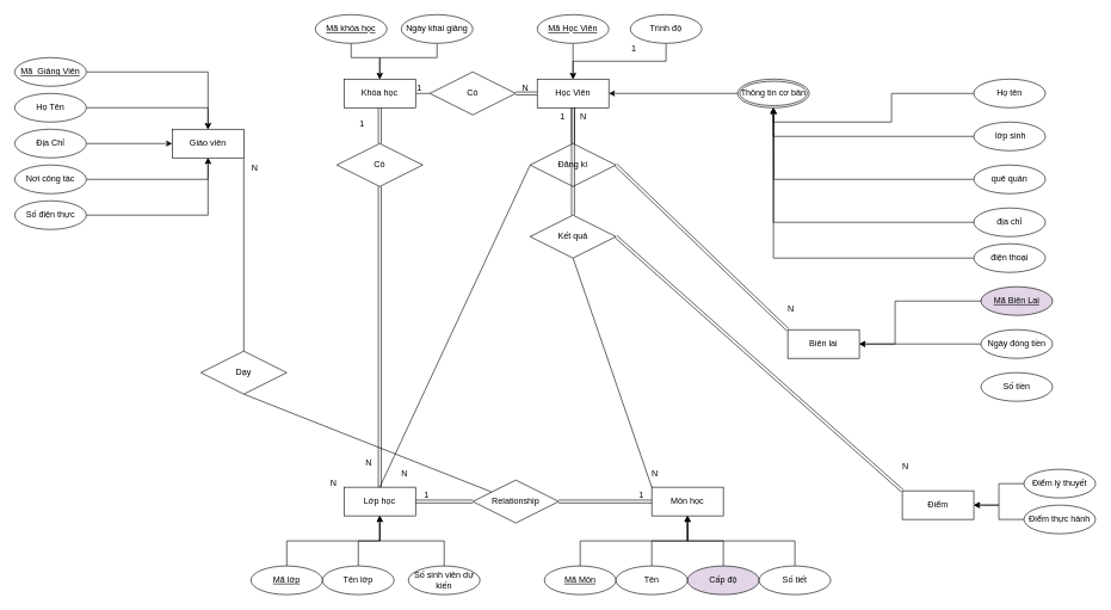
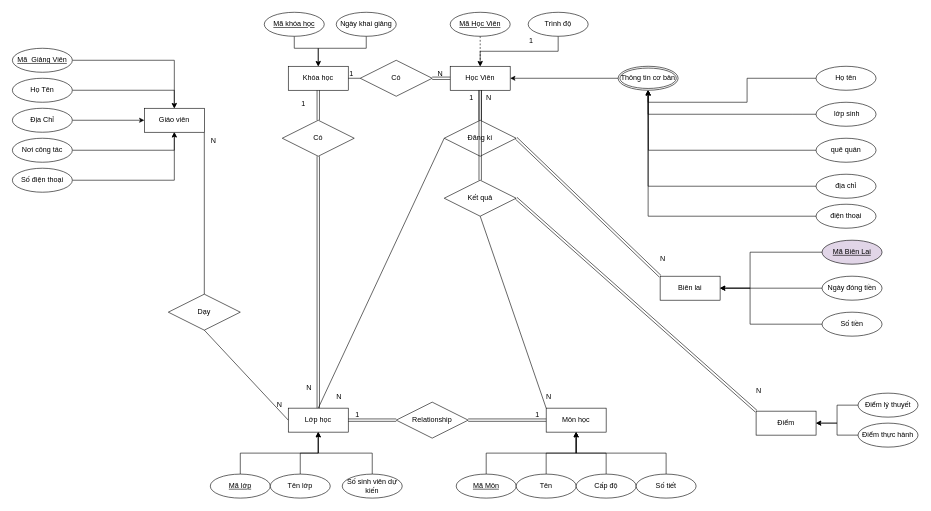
  <mxCell id="0" />
  <mxCell id="1" parent="0" />
  <mxCell id="2" value="Khóa học" style="whiteSpace=wrap;html=1;align=center;" parent="1" vertex="1"><mxGeometry x="480" y="110" width="100" height="40" as="geometry" /></mxCell>
  <mxCell id="3" value="Lớp học" style="whiteSpace=wrap;html=1;align=center;" parent="1" vertex="1"><mxGeometry x="480" y="680" width="100" height="40" as="geometry" /></mxCell>
  <mxCell id="4" value="Môn học" style="whiteSpace=wrap;html=1;align=center;" parent="1" vertex="1"><mxGeometry x="910" y="680" width="100" height="40" as="geometry" /></mxCell>
  <mxCell id="5" value="Học Viên" style="whiteSpace=wrap;html=1;align=center;" parent="1" vertex="1"><mxGeometry x="750" y="110" width="100" height="40" as="geometry" /></mxCell>
  <mxCell id="6" style="edgeStyle=orthogonalEdgeStyle;rounded=0;orthogonalLoop=1;jettySize=auto;html=1;exitX=0.5;exitY=1;exitDx=0;exitDy=0;entryX=0.5;entryY=0;entryDx=0;entryDy=0;" parent="1" source="7" target="2" edge="1"><mxGeometry relative="1" as="geometry"><Array as="points"><mxPoint x="490" y="80" /><mxPoint x="530" y="80" /></Array></mxGeometry></mxCell>
  <mxCell id="7" value="Mã khóa học" style="ellipse;whiteSpace=wrap;html=1;align=center;fontStyle=4;" parent="1" vertex="1"><mxGeometry x="440" y="20" width="100" height="40" as="geometry" /></mxCell>
  <mxCell id="8" style="edgeStyle=orthogonalEdgeStyle;rounded=0;orthogonalLoop=1;jettySize=auto;html=1;exitX=0.5;exitY=1;exitDx=0;exitDy=0;entryX=0.5;entryY=0;entryDx=0;entryDy=0;" parent="1" source="9" target="2" edge="1"><mxGeometry relative="1" as="geometry"><Array as="points"><mxPoint x="610" y="80" /><mxPoint x="530" y="80" /></Array></mxGeometry></mxCell>
  <mxCell id="9" value="Ngày khai giảng" style="ellipse;whiteSpace=wrap;html=1;align=center;" parent="1" vertex="1"><mxGeometry x="560" y="20" width="100" height="40" as="geometry" /></mxCell>
  <mxCell id="10" style="edgeStyle=orthogonalEdgeStyle;rounded=0;orthogonalLoop=1;jettySize=auto;html=1;exitX=0.5;exitY=0;exitDx=0;exitDy=0;entryX=0.5;entryY=1;entryDx=0;entryDy=0;" parent="1" source="11" target="3" edge="1"><mxGeometry relative="1" as="geometry" /></mxCell>
  <mxCell id="11" value="Mã lớp" style="ellipse;whiteSpace=wrap;html=1;align=center;fontStyle=4;" parent="1" vertex="1"><mxGeometry x="350" y="790" width="100" height="40" as="geometry" /></mxCell>
  <mxCell id="12" style="edgeStyle=orthogonalEdgeStyle;rounded=0;orthogonalLoop=1;jettySize=auto;html=1;exitX=0.5;exitY=0;exitDx=0;exitDy=0;entryX=0.5;entryY=1;entryDx=0;entryDy=0;" parent="1" source="13" target="3" edge="1"><mxGeometry relative="1" as="geometry" /></mxCell>
  <mxCell id="13" value="Tên lớp" style="ellipse;whiteSpace=wrap;html=1;align=center;" parent="1" vertex="1"><mxGeometry x="450" y="790" width="100" height="40" as="geometry" /></mxCell>
  <mxCell id="14" style="edgeStyle=orthogonalEdgeStyle;rounded=0;orthogonalLoop=1;jettySize=auto;html=1;exitX=0.5;exitY=0;exitDx=0;exitDy=0;" parent="1" source="15" target="3" edge="1"><mxGeometry relative="1" as="geometry" /></mxCell>
  <mxCell id="15" value="Số sinh viên dự kiến" style="ellipse;whiteSpace=wrap;html=1;align=center;" parent="1" vertex="1"><mxGeometry x="570" y="790" width="100" height="40" as="geometry" /></mxCell>
  <mxCell id="16" style="edgeStyle=orthogonalEdgeStyle;rounded=0;orthogonalLoop=1;jettySize=auto;html=1;exitX=0.5;exitY=0;exitDx=0;exitDy=0;" parent="1" source="17" target="4" edge="1"><mxGeometry relative="1" as="geometry" /></mxCell>
  <mxCell id="17" value="Mã Môn" style="ellipse;whiteSpace=wrap;html=1;align=center;fontStyle=4;" parent="1" vertex="1"><mxGeometry x="760" y="790" width="100" height="40" as="geometry" /></mxCell>
  <mxCell id="18" style="edgeStyle=orthogonalEdgeStyle;rounded=0;orthogonalLoop=1;jettySize=auto;html=1;exitX=0.5;exitY=0;exitDx=0;exitDy=0;" parent="1" source="19" target="4" edge="1"><mxGeometry relative="1" as="geometry" /></mxCell>
  <mxCell id="19" value="Tên" style="ellipse;whiteSpace=wrap;html=1;align=center;" parent="1" vertex="1"><mxGeometry x="860" y="790" width="100" height="40" as="geometry" /></mxCell>
  <mxCell id="20" style="edgeStyle=orthogonalEdgeStyle;rounded=0;orthogonalLoop=1;jettySize=auto;html=1;exitX=0.5;exitY=0;exitDx=0;exitDy=0;" parent="1" source="21" target="4" edge="1"><mxGeometry relative="1" as="geometry" /></mxCell>
- <mxCell id="21" value="Cấp độ" style="ellipse;whiteSpace=wrap;html=1;align=center;fillColor=#e1d5e7;" parent="1" vertex="1"><mxGeometry x="960" y="790" width="100" height="40" as="geometry" /></mxCell>
+ <mxCell id="21" value="Cấp độ" style="ellipse;whiteSpace=wrap;html=1;align=center;" parent="1" vertex="1"><mxGeometry x="960" y="790" width="100" height="40" as="geometry" /></mxCell>
  <mxCell id="22" style="edgeStyle=orthogonalEdgeStyle;rounded=0;orthogonalLoop=1;jettySize=auto;html=1;exitX=0.5;exitY=0;exitDx=0;exitDy=0;" parent="1" source="23" target="4" edge="1"><mxGeometry relative="1" as="geometry" /></mxCell>
  <mxCell id="23" value="Số tiết" style="ellipse;whiteSpace=wrap;html=1;align=center;" parent="1" vertex="1"><mxGeometry x="1060" y="790" width="100" height="40" as="geometry" /></mxCell>
- <mxCell id="24" style="edgeStyle=orthogonalEdgeStyle;rounded=0;orthogonalLoop=1;jettySize=auto;html=1;exitX=0.5;exitY=1;exitDx=0;exitDy=0;" parent="1" source="25" target="5" edge="1"><mxGeometry relative="1" as="geometry" /></mxCell>
+ <mxCell id="24" style="edgeStyle=orthogonalEdgeStyle;rounded=0;orthogonalLoop=1;jettySize=auto;html=1;exitX=0.5;exitY=1;exitDx=0;exitDy=0;dashed=1;" parent="1" source="25" target="5" edge="1"><mxGeometry relative="1" as="geometry" /></mxCell>
  <mxCell id="25" value="Mã Học Viên" style="ellipse;whiteSpace=wrap;html=1;align=center;fontStyle=4;" parent="1" vertex="1"><mxGeometry x="750" y="20" width="100" height="40" as="geometry" /></mxCell>
  <mxCell id="26" style="edgeStyle=orthogonalEdgeStyle;rounded=0;orthogonalLoop=1;jettySize=auto;html=1;exitX=0.5;exitY=1;exitDx=0;exitDy=0;" parent="1" source="27" target="5" edge="1"><mxGeometry relative="1" as="geometry" /></mxCell>
  <mxCell id="27" value="Trình độ" style="ellipse;whiteSpace=wrap;html=1;align=center;" parent="1" vertex="1"><mxGeometry x="880" y="20" width="100" height="40" as="geometry" /></mxCell>
  <mxCell id="28" style="edgeStyle=orthogonalEdgeStyle;rounded=0;orthogonalLoop=1;jettySize=auto;html=1;exitX=0;exitY=0.5;exitDx=0;exitDy=0;entryX=1;entryY=0.5;entryDx=0;entryDy=0;" parent="1" source="29" target="5" edge="1"><mxGeometry relative="1" as="geometry" /></mxCell>
  <mxCell id="29" value="Thông tin cơ bản" style="ellipse;shape=doubleEllipse;margin=3;whiteSpace=wrap;html=1;align=center;" parent="1" vertex="1"><mxGeometry x="1030" y="110" width="100" height="40" as="geometry" /></mxCell>
  <mxCell id="30" style="edgeStyle=orthogonalEdgeStyle;rounded=0;orthogonalLoop=1;jettySize=auto;html=1;exitX=0;exitY=0.5;exitDx=0;exitDy=0;" parent="1" source="31" edge="1"><mxGeometry relative="1" as="geometry"><mxPoint x="1080" y="150" as="targetPoint" /><Array as="points"><mxPoint x="1320" y="190" /><mxPoint x="1080" y="190" /></Array></mxGeometry></mxCell>
  <mxCell id="31" value="&amp;nbsp;lớp sinh" style="ellipse;whiteSpace=wrap;html=1;align=center;" parent="1" vertex="1"><mxGeometry x="1360" y="170" width="100" height="40" as="geometry" /></mxCell>
  <mxCell id="32" style="edgeStyle=orthogonalEdgeStyle;rounded=0;orthogonalLoop=1;jettySize=auto;html=1;exitX=0;exitY=0.5;exitDx=0;exitDy=0;" parent="1" source="33" edge="1"><mxGeometry relative="1" as="geometry"><mxPoint x="1080" y="150" as="targetPoint" /></mxGeometry></mxCell>
  <mxCell id="33" value=" quê quán" style="ellipse;whiteSpace=wrap;html=1;align=center;" parent="1" vertex="1"><mxGeometry x="1360" y="230" width="100" height="40" as="geometry" /></mxCell>
  <mxCell id="34" style="edgeStyle=orthogonalEdgeStyle;rounded=0;orthogonalLoop=1;jettySize=auto;html=1;exitX=0;exitY=0.5;exitDx=0;exitDy=0;entryX=0.5;entryY=1;entryDx=0;entryDy=0;" parent="1" source="35" target="29" edge="1"><mxGeometry relative="1" as="geometry" /></mxCell>
  <mxCell id="35" value="Họ tên" style="ellipse;whiteSpace=wrap;html=1;align=center;" parent="1" vertex="1"><mxGeometry x="1360" y="110" width="100" height="40" as="geometry" /></mxCell>
  <mxCell id="36" style="edgeStyle=orthogonalEdgeStyle;rounded=0;orthogonalLoop=1;jettySize=auto;html=1;exitX=0;exitY=0.5;exitDx=0;exitDy=0;" parent="1" source="37" target="29" edge="1"><mxGeometry relative="1" as="geometry" /></mxCell>
  <mxCell id="37" value=" địa chỉ" style="ellipse;whiteSpace=wrap;html=1;align=center;" parent="1" vertex="1"><mxGeometry x="1360" y="290" width="100" height="40" as="geometry" /></mxCell>
  <mxCell id="38" style="edgeStyle=orthogonalEdgeStyle;rounded=0;orthogonalLoop=1;jettySize=auto;html=1;exitX=0;exitY=0.5;exitDx=0;exitDy=0;" parent="1" source="39" target="29" edge="1"><mxGeometry relative="1" as="geometry" /></mxCell>
  <mxCell id="39" value="điện thoại" style="ellipse;whiteSpace=wrap;html=1;align=center;" parent="1" vertex="1"><mxGeometry x="1360" y="340" width="100" height="40" as="geometry" /></mxCell>
  <mxCell id="40" value="Điểm" style="whiteSpace=wrap;html=1;align=center;" parent="1" vertex="1"><mxGeometry x="1260" y="685" width="100" height="40" as="geometry" /></mxCell>
  <mxCell id="41" value="Giáo viên" style="whiteSpace=wrap;html=1;align=center;" parent="1" vertex="1"><mxGeometry x="240" y="180" width="100" height="40" as="geometry" /></mxCell>
  <mxCell id="42" value="Biên lai" style="whiteSpace=wrap;html=1;align=center;" parent="1" vertex="1"><mxGeometry x="1100" y="460" width="100" height="40" as="geometry" /></mxCell>
  <mxCell id="43" style="edgeStyle=orthogonalEdgeStyle;rounded=0;orthogonalLoop=1;jettySize=auto;html=1;exitX=1;exitY=0.5;exitDx=0;exitDy=0;" parent="1" source="44" target="41" edge="1"><mxGeometry relative="1" as="geometry" /></mxCell>
  <mxCell id="44" value="Mã&amp;nbsp; Giảng Viên" style="ellipse;whiteSpace=wrap;html=1;align=center;fontStyle=4;" parent="1" vertex="1"><mxGeometry x="20" y="80" width="100" height="40" as="geometry" /></mxCell>
  <mxCell id="45" style="edgeStyle=orthogonalEdgeStyle;rounded=0;orthogonalLoop=1;jettySize=auto;html=1;exitX=1;exitY=0.5;exitDx=0;exitDy=0;" parent="1" source="46" target="41" edge="1"><mxGeometry relative="1" as="geometry" /></mxCell>
  <mxCell id="46" value="Họ Tên" style="ellipse;whiteSpace=wrap;html=1;align=center;" parent="1" vertex="1"><mxGeometry x="20" y="130" width="100" height="40" as="geometry" /></mxCell>
  <mxCell id="47" style="edgeStyle=orthogonalEdgeStyle;rounded=0;orthogonalLoop=1;jettySize=auto;html=1;exitX=1;exitY=0.5;exitDx=0;exitDy=0;" parent="1" source="48" target="41" edge="1"><mxGeometry relative="1" as="geometry" /></mxCell>
  <mxCell id="48" value="Địa Chỉ" style="ellipse;whiteSpace=wrap;html=1;align=center;" parent="1" vertex="1"><mxGeometry x="20" y="180" width="100" height="40" as="geometry" /></mxCell>
  <mxCell id="49" style="edgeStyle=orthogonalEdgeStyle;rounded=0;orthogonalLoop=1;jettySize=auto;html=1;exitX=1;exitY=0.5;exitDx=0;exitDy=0;" parent="1" source="50" target="41" edge="1"><mxGeometry relative="1" as="geometry" /></mxCell>
  <mxCell id="50" value="Nơi công tác" style="ellipse;whiteSpace=wrap;html=1;align=center;" parent="1" vertex="1"><mxGeometry x="20" y="230" width="100" height="40" as="geometry" /></mxCell>
  <mxCell id="51" style="edgeStyle=orthogonalEdgeStyle;rounded=0;orthogonalLoop=1;jettySize=auto;html=1;exitX=1;exitY=0.5;exitDx=0;exitDy=0;" parent="1" source="52" target="41" edge="1"><mxGeometry relative="1" as="geometry" /></mxCell>
- <mxCell id="52" value="Số điện thực" style="ellipse;whiteSpace=wrap;html=1;align=center;" parent="1" vertex="1"><mxGeometry x="20" y="280" width="100" height="40" as="geometry" /></mxCell>
+ <mxCell id="52" value="Số điện thoại" style="ellipse;whiteSpace=wrap;html=1;align=center;" parent="1" vertex="1"><mxGeometry x="20" y="280" width="100" height="40" as="geometry" /></mxCell>
  <mxCell id="53" style="edgeStyle=orthogonalEdgeStyle;rounded=0;orthogonalLoop=1;jettySize=auto;html=1;exitX=0;exitY=0.5;exitDx=0;exitDy=0;" parent="1" source="54" target="40" edge="1"><mxGeometry relative="1" as="geometry" /></mxCell>
  <mxCell id="54" value="Điểm thực hành" style="ellipse;whiteSpace=wrap;html=1;align=center;" parent="1" vertex="1"><mxGeometry x="1430" y="705" width="100" height="40" as="geometry" /></mxCell>
  <mxCell id="55" style="edgeStyle=orthogonalEdgeStyle;rounded=0;orthogonalLoop=1;jettySize=auto;html=1;exitX=0;exitY=0.5;exitDx=0;exitDy=0;entryX=1;entryY=0.5;entryDx=0;entryDy=0;" parent="1" source="56" target="40" edge="1"><mxGeometry relative="1" as="geometry" /></mxCell>
  <mxCell id="56" value="Điểm lý thuyết" style="ellipse;whiteSpace=wrap;html=1;align=center;" parent="1" vertex="1"><mxGeometry x="1430" y="655" width="100" height="40" as="geometry" /></mxCell>
  <mxCell id="57" style="edgeStyle=orthogonalEdgeStyle;rounded=0;orthogonalLoop=1;jettySize=auto;html=1;exitX=0;exitY=0.5;exitDx=0;exitDy=0;" edge="1" parent="1" source="58" target="42"><mxGeometry relative="1" as="geometry"><Array as="points"><mxPoint x="1250" y="420" /><mxPoint x="1250" y="480" /></Array></mxGeometry></mxCell>
  <mxCell id="58" value="Mã Biên Lai" style="ellipse;whiteSpace=wrap;html=1;align=center;fontStyle=4;fillColor=#e1d5e7;" parent="1" vertex="1"><mxGeometry x="1370" y="400" width="100" height="40" as="geometry" /></mxCell>
  <mxCell id="59" style="edgeStyle=orthogonalEdgeStyle;rounded=0;orthogonalLoop=1;jettySize=auto;html=1;exitX=0;exitY=0.5;exitDx=0;exitDy=0;entryX=1;entryY=0.5;entryDx=0;entryDy=0;" edge="1" parent="1" source="60" target="42"><mxGeometry relative="1" as="geometry" /></mxCell>
  <mxCell id="60" value="Ngày đóng tiền" style="ellipse;whiteSpace=wrap;html=1;align=center;" parent="1" vertex="1"><mxGeometry x="1370" y="460" width="100" height="40" as="geometry" /></mxCell>
+ <mxCell id="61" style="edgeStyle=orthogonalEdgeStyle;rounded=0;orthogonalLoop=1;jettySize=auto;html=1;exitX=0;exitY=0.5;exitDx=0;exitDy=0;" edge="1" parent="1" source="62" target="42"><mxGeometry relative="1" as="geometry"><Array as="points"><mxPoint x="1250" y="540" /><mxPoint x="1250" y="480" /></Array></mxGeometry></mxCell>
  <mxCell id="62" value="Số tiền" style="ellipse;whiteSpace=wrap;html=1;align=center;" parent="1" vertex="1"><mxGeometry x="1370" y="520" width="100" height="40" as="geometry" /></mxCell>
  <mxCell id="63" value="Có" style="shape=rhombus;perimeter=rhombusPerimeter;whiteSpace=wrap;html=1;align=center;" parent="1" vertex="1"><mxGeometry x="470" y="200" width="120" height="60" as="geometry" /></mxCell>
  <mxCell id="64" value="Relationship" style="shape=rhombus;perimeter=rhombusPerimeter;whiteSpace=wrap;html=1;align=center;" parent="1" vertex="1"><mxGeometry x="660" y="670" width="120" height="60" as="geometry" /></mxCell>
  <mxCell id="65" value="" style="shape=link;html=1;rounded=0;exitX=0.5;exitY=0;exitDx=0;exitDy=0;entryX=0.5;entryY=1;entryDx=0;entryDy=0;" parent="1" source="63" target="2" edge="1"><mxGeometry relative="1" as="geometry"><mxPoint x="670" y="460" as="sourcePoint" /><mxPoint x="830" y="460" as="targetPoint" /></mxGeometry></mxCell>
  <mxCell id="66" value="1" style="resizable=0;html=1;whiteSpace=wrap;align=right;verticalAlign=bottom;" parent="65" connectable="0" vertex="1"><mxGeometry x="1" relative="1" as="geometry"><mxPoint x="-20" y="30" as="offset" /></mxGeometry></mxCell>
  <mxCell id="67" value="" style="shape=link;html=1;rounded=0;exitX=0.5;exitY=1;exitDx=0;exitDy=0;entryX=0.5;entryY=0;entryDx=0;entryDy=0;" parent="1" source="63" target="3" edge="1"><mxGeometry relative="1" as="geometry"><mxPoint x="540" y="410" as="sourcePoint" /><mxPoint x="700" y="410" as="targetPoint" /></mxGeometry></mxCell>
  <mxCell id="68" value="N" style="resizable=0;html=1;whiteSpace=wrap;align=right;verticalAlign=bottom;" parent="67" connectable="0" vertex="1"><mxGeometry x="1" relative="1" as="geometry"><mxPoint x="-10" y="-25" as="offset" /></mxGeometry></mxCell>
  <mxCell id="69" value="" style="shape=link;html=1;rounded=0;exitX=0;exitY=0.5;exitDx=0;exitDy=0;entryX=1;entryY=0.5;entryDx=0;entryDy=0;" parent="1" source="64" target="3" edge="1"><mxGeometry relative="1" as="geometry"><mxPoint x="420" y="580" as="sourcePoint" /><mxPoint x="580" y="580" as="targetPoint" /></mxGeometry></mxCell>
  <mxCell id="70" value="1" style="resizable=0;html=1;whiteSpace=wrap;align=right;verticalAlign=bottom;" parent="69" connectable="0" vertex="1"><mxGeometry x="1" relative="1" as="geometry"><mxPoint x="20" as="offset" /></mxGeometry></mxCell>
  <mxCell id="71" value="" style="shape=link;html=1;rounded=0;exitX=1;exitY=0.5;exitDx=0;exitDy=0;" parent="1" source="64" edge="1"><mxGeometry relative="1" as="geometry"><mxPoint x="770" y="700" as="sourcePoint" /><mxPoint x="910" y="700" as="targetPoint" /></mxGeometry></mxCell>
  <mxCell id="72" value="1" style="resizable=0;html=1;whiteSpace=wrap;align=right;verticalAlign=bottom;" parent="71" connectable="0" vertex="1"><mxGeometry x="1" relative="1" as="geometry"><mxPoint x="-10" as="offset" /></mxGeometry></mxCell>
  <mxCell id="73" value="Có" style="shape=rhombus;perimeter=rhombusPerimeter;whiteSpace=wrap;html=1;align=center;" parent="1" vertex="1"><mxGeometry x="600" y="100" width="120" height="60" as="geometry" /></mxCell>
  <mxCell id="74" value="" style="shape=link;html=1;rounded=0;exitX=1;exitY=0.5;exitDx=0;exitDy=0;" parent="1" source="73" target="5" edge="1"><mxGeometry relative="1" as="geometry"><mxPoint x="710" y="130" as="sourcePoint" /><mxPoint x="750" y="130" as="targetPoint" /></mxGeometry></mxCell>
  <mxCell id="75" value="N" style="resizable=0;html=1;whiteSpace=wrap;align=right;verticalAlign=bottom;" parent="74" connectable="0" vertex="1"><mxGeometry x="1" relative="1" as="geometry"><mxPoint x="-11" as="offset" /></mxGeometry></mxCell>
  <mxCell id="76" value="" style="endArrow=none;html=1;rounded=0;entryX=1;entryY=0.5;entryDx=0;entryDy=0;exitX=0;exitY=0.5;exitDx=0;exitDy=0;" parent="1" source="73" target="2" edge="1"><mxGeometry relative="1" as="geometry"><mxPoint x="610" y="160" as="sourcePoint" /><mxPoint x="770" y="160" as="targetPoint" /></mxGeometry></mxCell>
  <mxCell id="77" value="1" style="resizable=0;html=1;whiteSpace=wrap;align=right;verticalAlign=bottom;" parent="76" connectable="0" vertex="1"><mxGeometry x="1" relative="1" as="geometry"><mxPoint x="10" as="offset" /></mxGeometry></mxCell>
  <mxCell id="78" value="Đăng kí" style="shape=rhombus;perimeter=rhombusPerimeter;whiteSpace=wrap;html=1;align=center;" parent="1" vertex="1"><mxGeometry x="740" y="200" width="120" height="60" as="geometry" /></mxCell>
  <mxCell id="79" value="" style="shape=link;html=1;rounded=0;exitX=0.5;exitY=0;exitDx=0;exitDy=0;entryX=0.5;entryY=1;entryDx=0;entryDy=0;" parent="1" source="78" target="5" edge="1"><mxGeometry relative="1" as="geometry"><mxPoint x="650" y="450" as="sourcePoint" /><mxPoint x="810" y="450" as="targetPoint" /></mxGeometry></mxCell>
  <mxCell id="80" value="N" style="resizable=0;html=1;whiteSpace=wrap;align=right;verticalAlign=bottom;" parent="79" connectable="0" vertex="1"><mxGeometry x="1" relative="1" as="geometry"><mxPoint x="20" y="21" as="offset" /></mxGeometry></mxCell>
  <mxCell id="81" value="" style="endArrow=none;html=1;rounded=0;entryX=0.5;entryY=0;entryDx=0;entryDy=0;exitX=0;exitY=0.5;exitDx=0;exitDy=0;" parent="1" source="78" target="3" edge="1"><mxGeometry relative="1" as="geometry"><mxPoint x="650" y="450" as="sourcePoint" /><mxPoint x="810" y="450" as="targetPoint" /></mxGeometry></mxCell>
  <mxCell id="82" value="N" style="resizable=0;html=1;whiteSpace=wrap;align=right;verticalAlign=bottom;" parent="81" connectable="0" vertex="1"><mxGeometry x="1" relative="1" as="geometry"><mxPoint x="40" y="-10" as="offset" /></mxGeometry></mxCell>
  <mxCell id="83" value="" style="shape=link;html=1;rounded=0;entryX=0;entryY=0;entryDx=0;entryDy=0;exitX=1;exitY=0.5;exitDx=0;exitDy=0;" edge="1" parent="1" source="78" target="42"><mxGeometry relative="1" as="geometry"><mxPoint x="800" y="420" as="sourcePoint" /><mxPoint x="700" y="370" as="targetPoint" /></mxGeometry></mxCell>
  <mxCell id="84" value="1" style="resizable=0;html=1;whiteSpace=wrap;align=left;verticalAlign=bottom;" connectable="0" vertex="1" parent="83"><mxGeometry x="-1" relative="1" as="geometry"><mxPoint x="20" y="-155" as="offset" /></mxGeometry></mxCell>
  <mxCell id="85" value="N" style="resizable=0;html=1;whiteSpace=wrap;align=right;verticalAlign=bottom;" connectable="0" vertex="1" parent="83"><mxGeometry x="1" relative="1" as="geometry"><mxPoint x="10" y="-20" as="offset" /></mxGeometry></mxCell>
  <mxCell id="86" value="Kết quả" style="shape=rhombus;perimeter=rhombusPerimeter;whiteSpace=wrap;html=1;align=center;" vertex="1" parent="1"><mxGeometry x="740" y="300" width="120" height="60" as="geometry" /></mxCell>
  <mxCell id="87" value="" style="shape=link;html=1;rounded=0;entryX=0.5;entryY=1;entryDx=0;entryDy=0;" edge="1" parent="1" source="86" target="5"><mxGeometry relative="1" as="geometry"><mxPoint x="710" y="260" as="sourcePoint" /><mxPoint x="870" y="260" as="targetPoint" /></mxGeometry></mxCell>
  <mxCell id="88" value="1" style="resizable=0;html=1;whiteSpace=wrap;align=right;verticalAlign=bottom;" connectable="0" vertex="1" parent="87"><mxGeometry x="1" relative="1" as="geometry"><mxPoint x="-10" y="21" as="offset" /></mxGeometry></mxCell>
  <mxCell id="89" value="" style="shape=link;html=1;rounded=0;exitX=0.5;exitY=1;exitDx=0;exitDy=0;entryX=0;entryY=0;entryDx=0;entryDy=0;" edge="1" parent="1" target="40"><mxGeometry relative="1" as="geometry"><mxPoint x="860" y="330" as="sourcePoint" /><mxPoint x="1260" y="680" as="targetPoint" /></mxGeometry></mxCell>
  <mxCell id="90" value="N" style="resizable=0;html=1;whiteSpace=wrap;align=right;verticalAlign=bottom;" connectable="0" vertex="1" parent="89"><mxGeometry x="1" relative="1" as="geometry"><mxPoint x="10" y="-25" as="offset" /></mxGeometry></mxCell>
  <mxCell id="91" value="Dạy" style="shape=rhombus;perimeter=rhombusPerimeter;whiteSpace=wrap;html=1;align=center;" vertex="1" parent="1"><mxGeometry x="280" y="490" width="120" height="60" as="geometry" /></mxCell>
  <mxCell id="92" value="" style="endArrow=none;html=1;rounded=0;exitX=0.5;exitY=1;exitDx=0;exitDy=0;entryX=0;entryY=0;entryDx=0;entryDy=0;" edge="1" parent="1" source="86" target="4"><mxGeometry relative="1" as="geometry"><mxPoint x="550" y="410" as="sourcePoint" /><mxPoint x="710" y="410" as="targetPoint" /></mxGeometry></mxCell>
  <mxCell id="93" value="N" style="resizable=0;html=1;whiteSpace=wrap;align=right;verticalAlign=bottom;" connectable="0" vertex="1" parent="92"><mxGeometry x="1" relative="1" as="geometry"><mxPoint x="10" y="-10" as="offset" /></mxGeometry></mxCell>
  <mxCell id="94" value="" style="endArrow=none;html=1;rounded=0;exitX=0.5;exitY=0;exitDx=0;exitDy=0;entryX=1;entryY=1;entryDx=0;entryDy=0;" edge="1" parent="1" source="91" target="41"><mxGeometry relative="1" as="geometry"><mxPoint x="550" y="410" as="sourcePoint" /><mxPoint x="710" y="410" as="targetPoint" /></mxGeometry></mxCell>
  <mxCell id="95" value="N" style="text;html=1;align=center;verticalAlign=middle;resizable=0;points=[];autosize=1;strokeColor=none;fillColor=none;" vertex="1" parent="1"><mxGeometry x="340" y="220" width="30" height="30" as="geometry" /></mxCell>
- <mxCell id="96" value="" style="endArrow=none;html=1;rounded=0;exitX=0.5;exitY=1;exitDx=0;exitDy=0;" edge="1" parent="1" source="91" target="64"><mxGeometry relative="1" as="geometry"><mxPoint x="240" y="490" as="sourcePoint" /><mxPoint x="400" y="490" as="targetPoint" /></mxGeometry></mxCell>
+ <mxCell id="96" value="" style="endArrow=none;html=1;rounded=0;exitX=0.5;exitY=1;exitDx=0;exitDy=0;entryX=0;entryY=0.5;entryDx=0;entryDy=0;" edge="1" parent="1" source="91" target="3"><mxGeometry relative="1" as="geometry"><mxPoint x="240" y="490" as="sourcePoint" /><mxPoint x="400" y="490" as="targetPoint" /></mxGeometry></mxCell>
  <mxCell id="97" value="N" style="text;html=1;align=center;verticalAlign=middle;resizable=0;points=[];autosize=1;strokeColor=none;fillColor=none;" vertex="1" parent="1"><mxGeometry x="450" y="660" width="30" height="30" as="geometry" /></mxCell>
